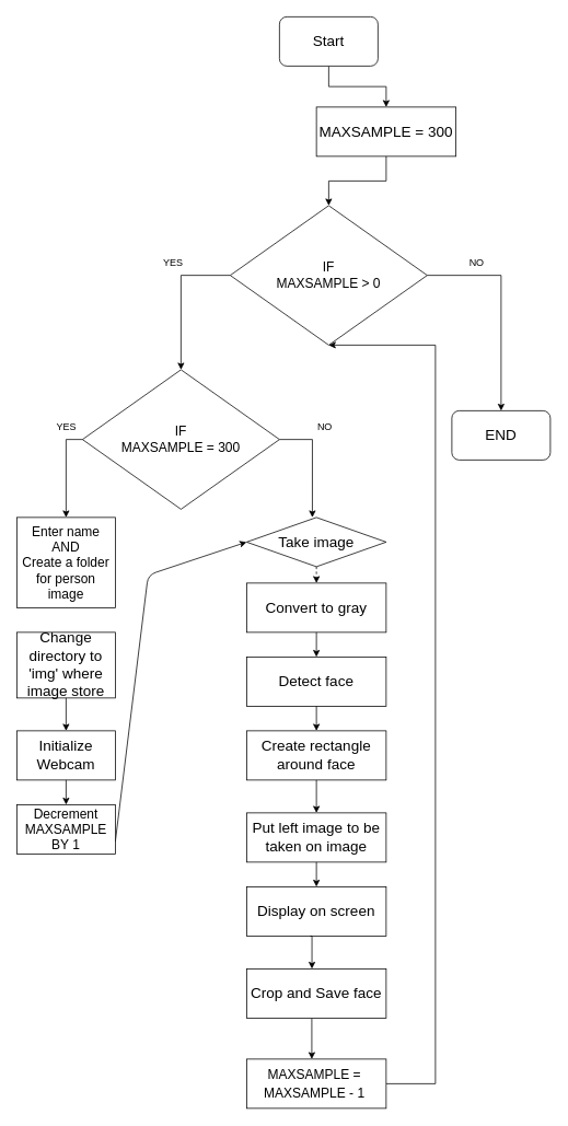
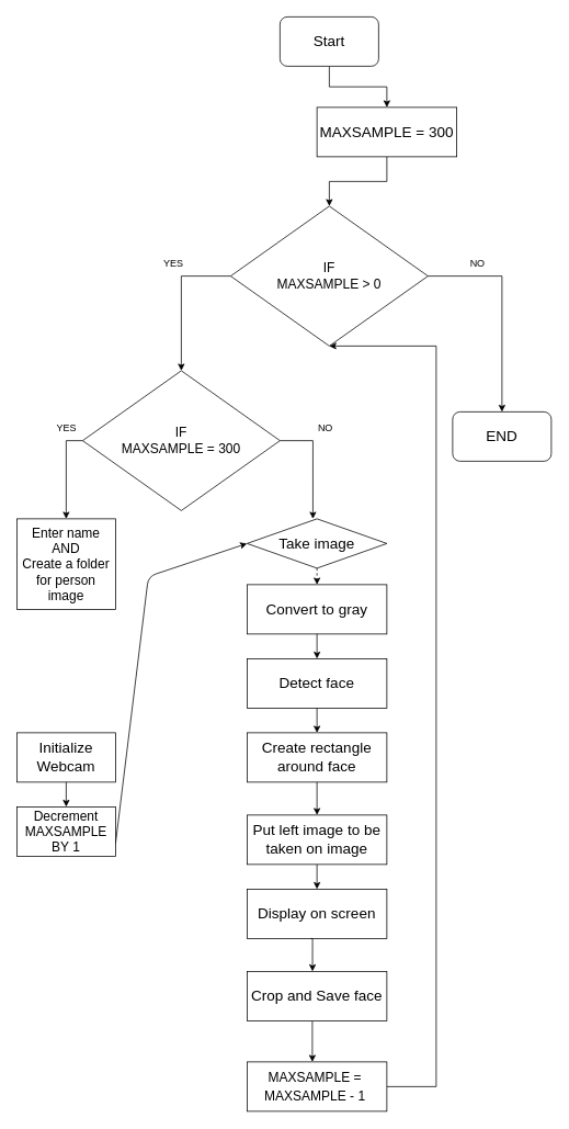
  <mxCell id="0" />
  <mxCell id="1" parent="0" />
  <mxCell id="2" style="edgeStyle=orthogonalEdgeStyle;rounded=0;orthogonalLoop=1;jettySize=auto;html=1;entryX=0.5;entryY=0;entryDx=0;entryDy=0;exitX=0.5;exitY=1;exitDx=0;exitDy=0;exitPerimeter=0;" parent="1" source="3" edge="1" target="4"><mxGeometry relative="1" as="geometry"><mxPoint x="400" y="120" as="targetPoint" /></mxGeometry></mxCell>
  <mxCell id="3" value="&lt;font style=&quot;font-size: 18px&quot;&gt;Start&lt;br&gt;&lt;/font&gt;" style="rounded=1;whiteSpace=wrap;html=1;" parent="1" vertex="1"><mxGeometry x="340" y="20" width="120" height="60" as="geometry" /></mxCell>
  <mxCell id="4" value="&lt;font style=&quot;font-size: 18px&quot;&gt;MAXSAMPLE = 300&lt;/font&gt;" style="rounded=0;whiteSpace=wrap;html=1;" parent="1" vertex="1"><mxGeometry x="385" y="130" width="170" height="60" as="geometry" /></mxCell>
  <mxCell id="5" style="edgeStyle=orthogonalEdgeStyle;rounded=0;orthogonalLoop=1;jettySize=auto;html=1;entryX=0.5;entryY=0;entryDx=0;entryDy=0;exitX=0.5;exitY=1;exitDx=0;exitDy=0;exitPerimeter=0;" parent="1" edge="1" target="7" source="4"><mxGeometry relative="1" as="geometry"><mxPoint x="399.5" y="240" as="targetPoint" /><mxPoint x="399.5" y="190" as="sourcePoint" /></mxGeometry></mxCell>
  <mxCell id="6" style="edgeStyle=orthogonalEdgeStyle;rounded=0;orthogonalLoop=1;jettySize=auto;html=1;exitX=0;exitY=0.5;exitDx=0;exitDy=0;entryX=0.5;entryY=0;entryDx=0;entryDy=0;entryPerimeter=0;" parent="1" source="7" edge="1" target="13"><mxGeometry relative="1" as="geometry"><mxPoint x="220" y="440" as="targetPoint" /><Array as="points"><mxPoint x="220" y="335" /></Array></mxGeometry></mxCell>
  <mxCell id="7" value="&lt;font size=&quot;3&quot;&gt;IF &lt;br&gt;MAXSAMPLE &amp;gt; 0&lt;/font&gt;" style="rhombus;whiteSpace=wrap;html=1;" parent="1" vertex="1"><mxGeometry x="280" y="250" width="240" height="170" as="geometry" /></mxCell>
  <mxCell id="8" style="edgeStyle=orthogonalEdgeStyle;rounded=0;orthogonalLoop=1;jettySize=auto;html=1;entryX=0.5;entryY=0;entryDx=0;entryDy=0;exitX=1;exitY=0.5;exitDx=0;exitDy=0;" parent="1" source="7" edge="1" target="34"><mxGeometry relative="1" as="geometry"><mxPoint x="610" y="490" as="targetPoint" /><mxPoint x="520" y="335" as="sourcePoint" /><Array as="points"><mxPoint x="610" y="335" /></Array></mxGeometry></mxCell>
  <mxCell id="9" value="YES" style="text;html=1;align=center;verticalAlign=middle;resizable=0;points=[];autosize=1;" parent="1" vertex="1"><mxGeometry x="190" y="310" width="40" height="20" as="geometry" /></mxCell>
  <mxCell id="10" value="NO" style="text;html=1;align=center;verticalAlign=middle;resizable=0;points=[];autosize=1;" parent="1" vertex="1"><mxGeometry x="565" y="310" width="30" height="20" as="geometry" /></mxCell>
  <mxCell id="11" style="edgeStyle=orthogonalEdgeStyle;rounded=0;orthogonalLoop=1;jettySize=auto;html=1;exitX=0;exitY=0.5;exitDx=0;exitDy=0;entryX=0.5;entryY=0;entryDx=0;entryDy=0;" parent="1" source="13" edge="1" target="14"><mxGeometry relative="1" as="geometry"><mxPoint x="70" y="620" as="targetPoint" /><mxPoint x="90" y="520" as="sourcePoint" /><Array as="points"><mxPoint x="80" y="535" /></Array></mxGeometry></mxCell>
  <mxCell id="12" style="edgeStyle=orthogonalEdgeStyle;rounded=0;orthogonalLoop=1;jettySize=auto;html=1;exitX=1;exitY=0.5;exitDx=0;exitDy=0;entryX=0.471;entryY=0;entryDx=0;entryDy=0;entryPerimeter=0;" parent="1" source="13" edge="1" target="35"><mxGeometry relative="1" as="geometry"><mxPoint x="380" y="620" as="targetPoint" /><mxPoint x="340" y="540" as="sourcePoint" /><Array as="points"><mxPoint x="380" y="535" /></Array></mxGeometry></mxCell>
  <mxCell id="13" value="&lt;font size=&quot;3&quot;&gt;IF &lt;br&gt;MAXSAMPLE = 300&lt;/font&gt;" style="rhombus;whiteSpace=wrap;html=1;" parent="1" vertex="1"><mxGeometry x="100" y="450" width="240" height="170" as="geometry" /></mxCell>
  <mxCell id="14" value="&lt;font size=&quot;3&quot;&gt;Enter name&lt;br&gt;AND&lt;br&gt;Create a folder for person image&lt;br&gt;&lt;/font&gt;" style="rounded=0;whiteSpace=wrap;html=1;" parent="1" vertex="1"><mxGeometry x="20" y="630" width="120" height="110" as="geometry" /></mxCell>
  <mxCell id="15" value="NO" style="text;html=1;align=center;verticalAlign=middle;resizable=0;points=[];autosize=1;" parent="1" vertex="1"><mxGeometry x="380" y="510" width="30" height="20" as="geometry" /></mxCell>
  <mxCell id="16" value="YES" style="text;html=1;align=center;verticalAlign=middle;resizable=0;points=[];autosize=1;" parent="1" vertex="1"><mxGeometry x="60" y="510" width="40" height="20" as="geometry" /></mxCell>
  <mxCell id="17" value="&lt;font style=&quot;font-size: 18px&quot;&gt;Initialize Webcam&lt;/font&gt;" style="rounded=0;whiteSpace=wrap;html=1;" parent="1" vertex="1"><mxGeometry x="20" y="890" width="120" height="60" as="geometry" /></mxCell>
  <mxCell id="18" style="edgeStyle=orthogonalEdgeStyle;rounded=0;orthogonalLoop=1;jettySize=auto;html=1;entryX=0.5;entryY=0;entryDx=0;entryDy=0;exitX=0.5;exitY=1;exitDx=0;exitDy=0;dashed=1;" parent="1" edge="1" target="19" source="35"><mxGeometry relative="1" as="geometry"><mxPoint x="379.5" y="740" as="targetPoint" /><mxPoint x="379.5" y="690" as="sourcePoint" /><Array as="points" /></mxGeometry></mxCell>
  <mxCell id="19" value="&lt;span style=&quot;font-size: 18px&quot;&gt;Convert to gray&lt;/span&gt;" style="rounded=0;whiteSpace=wrap;html=1;" parent="1" vertex="1"><mxGeometry x="300" y="710" width="170" height="60" as="geometry" /></mxCell>
  <mxCell id="20" style="edgeStyle=orthogonalEdgeStyle;rounded=0;orthogonalLoop=1;jettySize=auto;html=1;entryX=0.5;entryY=0;entryDx=0;entryDy=0;exitX=0.5;exitY=1;exitDx=0;exitDy=0;" parent="1" edge="1" target="21" source="19"><mxGeometry relative="1" as="geometry"><mxPoint x="379.5" y="860" as="targetPoint" /><mxPoint x="379.5" y="810" as="sourcePoint" /></mxGeometry></mxCell>
  <mxCell id="21" value="&lt;span style=&quot;font-size: 18px&quot;&gt;Detect face&lt;/span&gt;" style="rounded=0;whiteSpace=wrap;html=1;" parent="1" vertex="1"><mxGeometry x="300" y="800" width="170" height="60" as="geometry" /></mxCell>
  <mxCell id="22" style="edgeStyle=orthogonalEdgeStyle;rounded=0;orthogonalLoop=1;jettySize=auto;html=1;entryX=0.5;entryY=0;entryDx=0;entryDy=0;exitX=0.5;exitY=1;exitDx=0;exitDy=0;" parent="1" edge="1" target="23" source="21"><mxGeometry relative="1" as="geometry"><mxPoint x="379.5" y="980" as="targetPoint" /><mxPoint x="379.5" y="930" as="sourcePoint" /></mxGeometry></mxCell>
  <mxCell id="23" value="&lt;font style=&quot;font-size: 18px&quot;&gt;Create rectangle around face&lt;br&gt;&lt;/font&gt;" style="rounded=0;whiteSpace=wrap;html=1;" parent="1" vertex="1"><mxGeometry x="300" y="890" width="170" height="60" as="geometry" /></mxCell>
  <mxCell id="24" style="edgeStyle=orthogonalEdgeStyle;rounded=0;orthogonalLoop=1;jettySize=auto;html=1;entryX=0.5;entryY=0;entryDx=0;entryDy=0;exitX=0.5;exitY=1;exitDx=0;exitDy=0;" parent="1" edge="1" target="25" source="23"><mxGeometry relative="1" as="geometry"><mxPoint x="379.5" y="1100" as="targetPoint" /><mxPoint x="379.5" y="1050" as="sourcePoint" /></mxGeometry></mxCell>
  <mxCell id="25" value="&lt;font style=&quot;font-size: 18px&quot;&gt;Put left image to be taken on image&lt;br&gt;&lt;/font&gt;" style="rounded=0;whiteSpace=wrap;html=1;" parent="1" vertex="1"><mxGeometry x="300" y="990" width="170" height="60" as="geometry" /></mxCell>
  <mxCell id="26" style="edgeStyle=orthogonalEdgeStyle;rounded=0;orthogonalLoop=1;jettySize=auto;html=1;entryX=0.5;entryY=0;entryDx=0;entryDy=0;exitX=0.5;exitY=1;exitDx=0;exitDy=0;" parent="1" edge="1" target="27" source="25"><mxGeometry relative="1" as="geometry"><mxPoint x="379.5" y="1220" as="targetPoint" /><mxPoint x="379.5" y="1170" as="sourcePoint" /></mxGeometry></mxCell>
  <mxCell id="27" value="&lt;font style=&quot;font-size: 18px&quot;&gt;Display on screen&lt;br&gt;&lt;/font&gt;" style="rounded=0;whiteSpace=wrap;html=1;" parent="1" vertex="1"><mxGeometry x="300" y="1080" width="170" height="60" as="geometry" /></mxCell>
  <mxCell id="28" style="edgeStyle=orthogonalEdgeStyle;rounded=0;orthogonalLoop=1;jettySize=auto;html=1;entryX=0.468;entryY=0;entryDx=0;entryDy=0;entryPerimeter=0;exitX=0.456;exitY=1.001;exitDx=0;exitDy=0;exitPerimeter=0;" parent="1" edge="1" target="30" source="27"><mxGeometry relative="1" as="geometry"><mxPoint x="379.5" y="1340" as="targetPoint" /><mxPoint x="379.5" y="1290" as="sourcePoint" /></mxGeometry></mxCell>
  <mxCell id="29" style="edgeStyle=orthogonalEdgeStyle;rounded=0;orthogonalLoop=1;jettySize=auto;html=1;exitX=1;exitY=0.5;exitDx=0;exitDy=0;entryX=0.5;entryY=1;entryDx=0;entryDy=0;" parent="1" edge="1" target="7" source="32"><mxGeometry relative="1" as="geometry"><mxPoint x="400" y="440" as="targetPoint" /><mxPoint x="480" y="1490" as="sourcePoint" /><Array as="points"><mxPoint x="530" y="1320" /><mxPoint x="530" y="420" /></Array></mxGeometry></mxCell>
  <mxCell id="30" value="&lt;font style=&quot;font-size: 18px&quot;&gt;Crop and Save face&lt;br&gt;&lt;/font&gt;" style="rounded=0;whiteSpace=wrap;html=1;" parent="1" vertex="1"><mxGeometry x="300" y="1180" width="170" height="60" as="geometry" /></mxCell>
  <mxCell id="31" value="" style="endArrow=classic;html=1;exitX=1;exitY=0.75;exitDx=0;exitDy=0;entryX=0;entryY=0.5;entryDx=0;entryDy=0;" parent="1" source="36" edge="1" target="35"><mxGeometry width="50" height="50" relative="1" as="geometry"><mxPoint x="150" y="660" as="sourcePoint" /><mxPoint x="290" y="660" as="targetPoint" /><Array as="points"><mxPoint x="180" y="700" /></Array></mxGeometry></mxCell>
  <mxCell id="32" value="&lt;font style=&quot;font-size: 18px&quot;&gt;&lt;span style=&quot;font-size: medium&quot;&gt;MAXSAMPLE =&amp;nbsp;&lt;br&gt;&lt;/span&gt;&lt;span style=&quot;font-size: medium&quot;&gt;MAXSAMPLE - 1&lt;/span&gt;&lt;span style=&quot;font-size: medium&quot;&gt;&amp;nbsp;&lt;/span&gt;&lt;br&gt;&lt;/font&gt;" style="rounded=0;whiteSpace=wrap;html=1;" parent="1" vertex="1"><mxGeometry x="300" y="1290" width="170" height="60" as="geometry" /></mxCell>
  <mxCell id="33" style="edgeStyle=orthogonalEdgeStyle;rounded=0;orthogonalLoop=1;jettySize=auto;html=1;exitX=0.467;exitY=1.012;exitDx=0;exitDy=0;exitPerimeter=0;entryX=0.467;entryY=0;entryDx=0;entryDy=0;entryPerimeter=0;" parent="1" source="30" edge="1" target="32"><mxGeometry relative="1" as="geometry"><mxPoint x="385" y="1460" as="targetPoint" /><mxPoint x="384.5" y="1420" as="sourcePoint" /><Array as="points" /></mxGeometry></mxCell>
  <mxCell id="34" value="&lt;font style=&quot;font-size: 18px&quot;&gt;END&lt;/font&gt;" style="rounded=1;whiteSpace=wrap;html=1;" parent="1" vertex="1"><mxGeometry x="550" y="500" width="120" height="60" as="geometry" /></mxCell>
  <mxCell id="35" value="&lt;span style=&quot;font-size: 18px&quot;&gt;Take image&lt;/span&gt;" style="rhombus;whiteSpace=wrap;html=1;" parent="1" vertex="1"><mxGeometry x="300" y="630" width="170" height="60" as="geometry" /></mxCell>
  <mxCell id="36" value="&lt;font size=&quot;3&quot;&gt;Decrement MAXSAMPLE BY 1&lt;/font&gt;" style="rounded=0;whiteSpace=wrap;html=1;" vertex="1" parent="1"><mxGeometry x="20" y="980" width="120" height="60" as="geometry" /></mxCell>
  <mxCell id="37" style="edgeStyle=orthogonalEdgeStyle;rounded=0;orthogonalLoop=1;jettySize=auto;html=1;entryX=0.5;entryY=0;entryDx=0;entryDy=0;exitX=0.5;exitY=1;exitDx=0;exitDy=0;" edge="1" parent="1" source="17" target="36"><mxGeometry relative="1" as="geometry"><mxPoint x="70" y="1010" as="targetPoint" /><mxPoint x="80" y="1030" as="sourcePoint" /><Array as="points" /></mxGeometry></mxCell>
- <mxCell id="38" value="&lt;font style=&quot;font-size: 18px&quot;&gt;Change directory to 'img' where image store&lt;/font&gt;" style="rounded=0;whiteSpace=wrap;html=1;" vertex="1" parent="1"><mxGeometry x="20" y="770" width="120" height="80" as="geometry" /></mxCell>
- <mxCell id="39" style="edgeStyle=orthogonalEdgeStyle;rounded=0;orthogonalLoop=1;jettySize=auto;html=1;exitX=0.5;exitY=1;exitDx=0;exitDy=0;" edge="1" parent="1" source="38" target="17"><mxGeometry relative="1" as="geometry"><mxPoint x="80" y="970" as="targetPoint" /><mxPoint x="70" y="850" as="sourcePoint" /></mxGeometry></mxCell>
